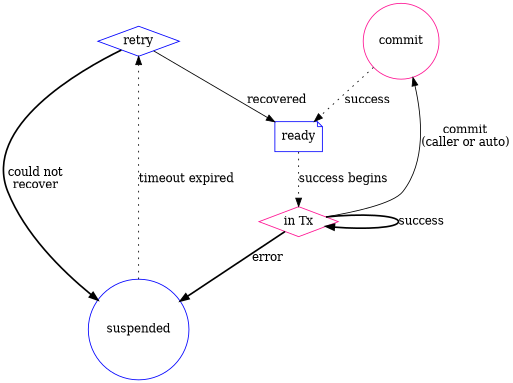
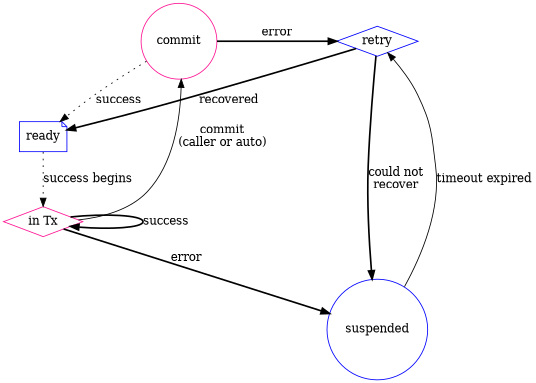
  digraph {
    compound=true
    nodesep=1.0
    node [color=blue shape=circle]
    edge [style=bold]
    n1 [color=deeppink label=commit]
    n2 [label=retry shape=diamond]
    n3 [group=main label=ready shape=note]
    n4 [label=suspended]
    n5 [color=deeppink group=main label="in Tx" shape=diamond]
    subgraph sub_1 {
      rank=same
      n1
      n2
    }
+   n1 -> n2 [label=error]
    n1 -> n3 [label=success style=dotted]
-   n2 -> n3 [label=recovered style=solid]
+   n2 -> n3 [label=recovered]
    n2 -> n4 [label="could not\nrecover"]
    n3 -> n5 [label="success begins" style=dotted]
-   n4 -> n2 [label="timeout expired" style=dotted]
+   n4 -> n2 [label="timeout expired" style=solid]
    n5 -> n1 [label="commit\n(caller or auto)" style=solid]
    n5 -> n4 [label=error]
    n5 -> n5 [label=success]
  }
